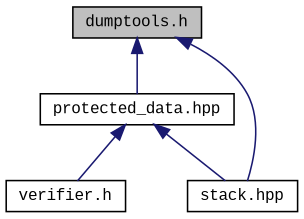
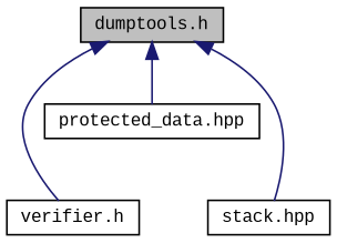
  digraph {
    fontname="Liberation Mono"
    node [color=black fillcolor=white fontname="Liberation Mono" fontsize=10 shape=record style=filled]
    edge [color=midnightblue dir=back fontname="Liberation Mono" fontsize=10 labelfontname=Helvetica labelfontsize=10 style=solid]
    n1 [fillcolor=grey75 fontcolor=black height=0.2 label="dumptools.h" width=0.4]
    n2 [height=0.2 label="verifier.h" width=0.4]
    n3 [height=0.2 label="stack.hpp" width=0.4]
    n4 [height=0.2 label="protected_data.hpp" width=0.4]
-   n4 -> n2
+   n1 -> n2
    n1 -> n3
    n1 -> n4
-   n4 -> n3
  }
